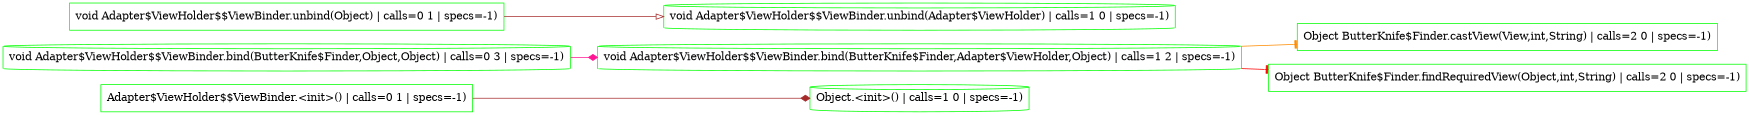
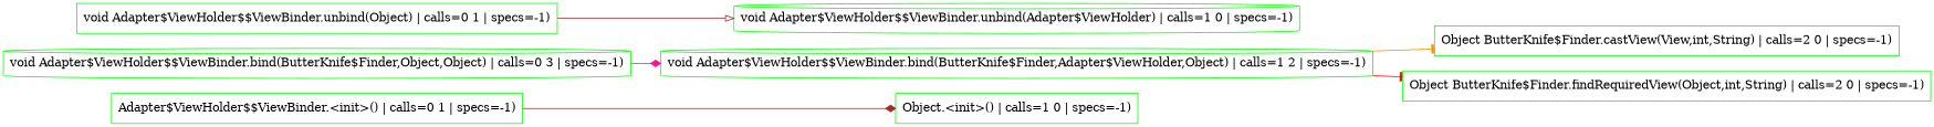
  digraph {
    rankdir=LR
    node [color=green shape=box]
    edge [color=brown arrowhead=diamond]
    n1 [label="Adapter$ViewHolder$$ViewBinder.<init>() | calls=0 1 | specs=-1)"]
-   n2 [label="Object.<init>() | calls=1 0 | specs=-1)" shape=cylinder]
+   n2 [label="Object.<init>() | calls=1 0 | specs=-1)"]
    n3 [label="void Adapter$ViewHolder$$ViewBinder.bind(ButterKnife$Finder,Adapter$ViewHolder,Object) | calls=1 2 | specs=-1)" shape=cylinder]
    n4 [label="Object ButterKnife$Finder.castView(View,int,String) | calls=2 0 | specs=-1)"]
    n5 [label="Object ButterKnife$Finder.findRequiredView(Object,int,String) | calls=2 0 | specs=-1)"]
    n6 [label="void Adapter$ViewHolder$$ViewBinder.bind(ButterKnife$Finder,Object,Object) | calls=0 3 | specs=-1)" shape=cylinder]
    n7 [label="void Adapter$ViewHolder$$ViewBinder.unbind(Adapter$ViewHolder) | calls=1 0 | specs=-1)" shape=cylinder]
    n8 [label="void Adapter$ViewHolder$$ViewBinder.unbind(Object) | calls=0 1 | specs=-1)"]
    n1 -> n2
    n3 -> n4 [color=darkorange arrowhead=tee]
    n3 -> n5 [color=red arrowhead=tee]
    n6 -> n3 [color=deeppink]
    n8 -> n7 [arrowhead=onormal]
  }
